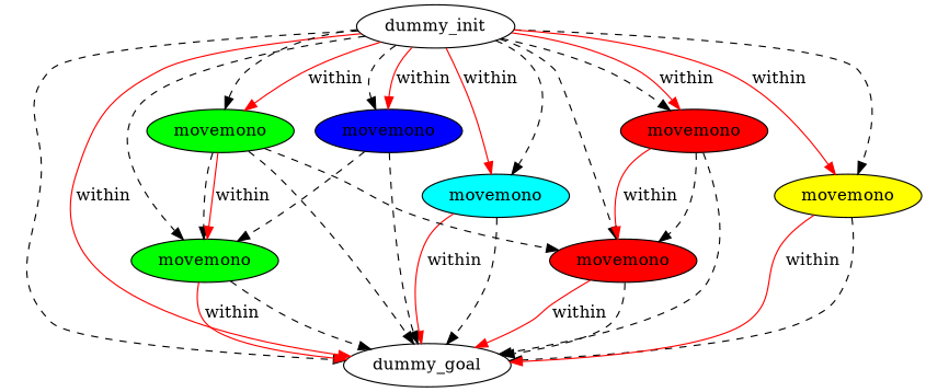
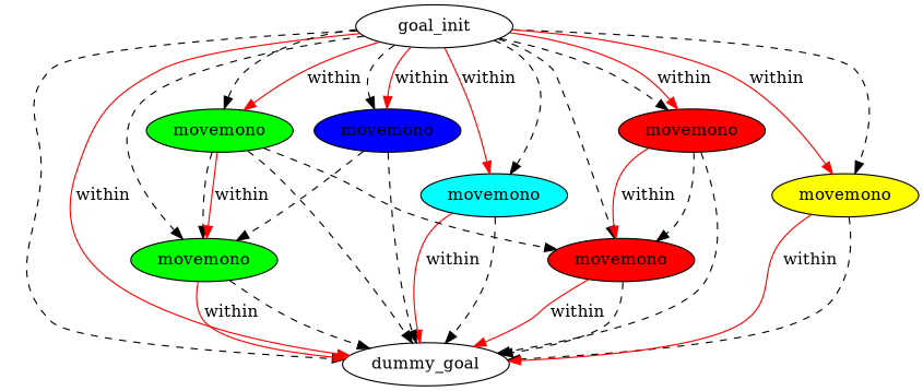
  digraph {
    node [fillcolor=white style=filled]
    edge [color=black style=dashed]
-   n1 [label=dummy_init]
+   n1 [label=goal_init]
    n2 [label=dummy_goal]
    n3 [fillcolor=green label=movemono]
    n4 [fillcolor=cyan label=movemono]
    n5 [fillcolor=red label=movemono]
    n6 [fillcolor=red label=movemono]
    n7 [fillcolor=yellow label=movemono]
    n8 [fillcolor=green label=movemono]
    n9 [fillcolor=blue label=movemono]
    n1 -> n2
    n1 -> n2 [color=red label=within style=""]
    n1 -> n3
    n1 -> n4
    n1 -> n4 [color=red label=within style=""]
    n1 -> n5
    n1 -> n6
    n1 -> n6 [color=red label=within style=""]
    n1 -> n7
    n1 -> n7 [color=red label=within style=""]
    n1 -> n8
    n1 -> n8 [color=red label=within style=""]
    n1 -> n9
    n1 -> n9 [color=red label=within style=""]
    n3 -> n2
    n3 -> n2 [color=red label=within style=""]
    n4 -> n2
    n4 -> n2 [color=red label=within style=""]
    n5 -> n2
    n5 -> n2 [color=red label=within style=""]
    n6 -> n2
    n6 -> n5
    n6 -> n5 [color=red label=within style=""]
    n7 -> n2
    n7 -> n2 [color=red label=within style=""]
    n8 -> n2
    n8 -> n3
    n8 -> n3 [color=red label=within style=""]
    n8 -> n5
    n9 -> n2
    n9 -> n3
  }
